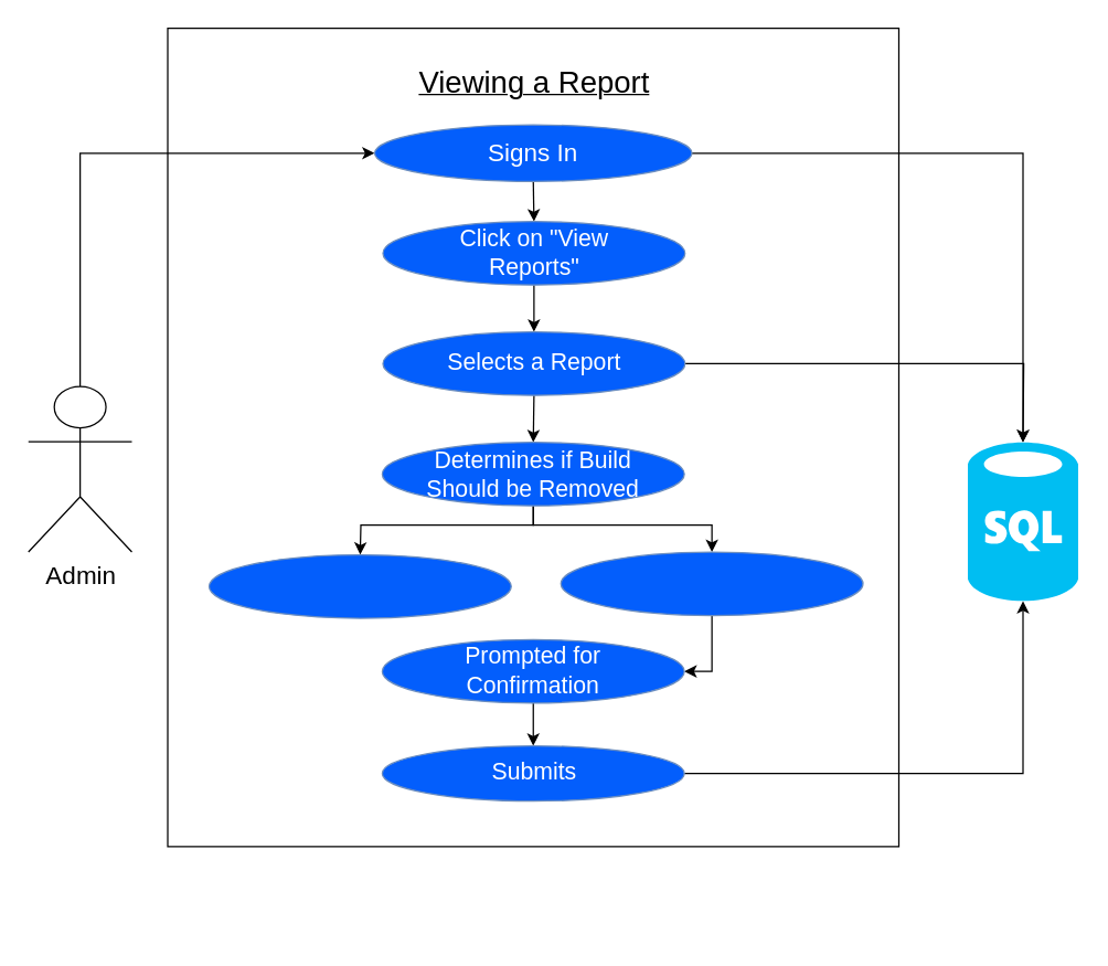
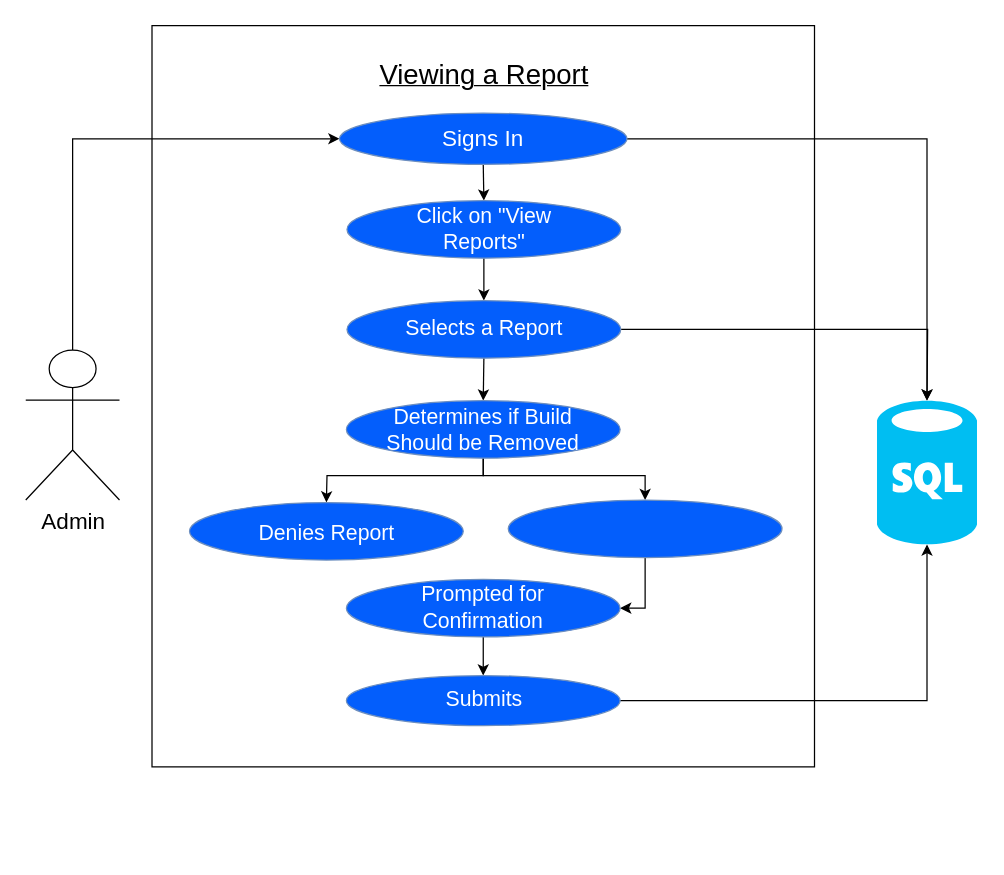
  <mxCell id="0" />
  <mxCell id="1" parent="0" />
  <mxCell id="2" value="" style="rounded=0;whiteSpace=wrap;html=1;" parent="1" vertex="1"><mxGeometry x="121" y="20" width="530" height="593" as="geometry" /></mxCell>
  <mxCell id="3" style="edgeStyle=orthogonalEdgeStyle;rounded=0;orthogonalLoop=1;jettySize=auto;html=1;exitX=0.5;exitY=0;exitDx=0;exitDy=0;exitPerimeter=0;entryX=0;entryY=0.5;entryDx=0;entryDy=0;" parent="1" source="4" target="8" edge="1"><mxGeometry relative="1" as="geometry" /></mxCell>
  <mxCell id="4" value="&lt;div style=&quot;font-size: 18px&quot;&gt;&lt;font style=&quot;font-size: 18px&quot;&gt;Admin&lt;/font&gt;&lt;/div&gt;" style="shape=umlActor;verticalLabelPosition=bottom;labelBackgroundColor=#ffffff;verticalAlign=top;html=1;outlineConnect=0;" parent="1" vertex="1"><mxGeometry x="20" y="279.5" width="75" height="120" as="geometry" /></mxCell>
  <mxCell id="5" value="&lt;u&gt;&lt;font style=&quot;font-size: 22px&quot;&gt;Viewing a Report&lt;br&gt;&lt;/font&gt;&lt;/u&gt;" style="text;html=1;strokeColor=none;fillColor=none;align=center;verticalAlign=middle;whiteSpace=wrap;rounded=0;" parent="1" vertex="1"><mxGeometry x="283.5" y="40" width="206" height="40" as="geometry" /></mxCell>
  <mxCell id="6" style="edgeStyle=orthogonalEdgeStyle;rounded=0;orthogonalLoop=1;jettySize=auto;html=1;exitX=1;exitY=0.5;exitDx=0;exitDy=0;entryX=0.5;entryY=0;entryDx=0;entryDy=0;entryPerimeter=0;" parent="1" source="8" target="10" edge="1"><mxGeometry relative="1" as="geometry" /></mxCell>
  <mxCell id="7" style="edgeStyle=orthogonalEdgeStyle;rounded=0;orthogonalLoop=1;jettySize=auto;html=1;exitX=0.5;exitY=1;exitDx=0;exitDy=0;entryX=0.5;entryY=0;entryDx=0;entryDy=0;" parent="1" source="8" target="12" edge="1"><mxGeometry relative="1" as="geometry" /></mxCell>
  <mxCell id="8" value="" style="ellipse;whiteSpace=wrap;html=1;fillColor=#035EFC;strokeColor=#6c8ebf;" parent="1" vertex="1"><mxGeometry x="271" y="90" width="230" height="41" as="geometry" /></mxCell>
  <mxCell id="9" value="&lt;font style=&quot;font-size: 18px&quot; color=&quot;#FFFFFF&quot;&gt;Signs In&lt;br&gt;&lt;/font&gt;" style="text;html=1;strokeColor=none;fillColor=none;align=center;verticalAlign=middle;whiteSpace=wrap;rounded=0;" parent="1" vertex="1"><mxGeometry x="346" y="95.5" width="80" height="30" as="geometry" /></mxCell>
  <mxCell id="10" value="" style="verticalLabelPosition=bottom;html=1;verticalAlign=top;align=center;strokeColor=none;fillColor=#00BEF2;shape=mxgraph.azure.sql_database;" parent="1" vertex="1"><mxGeometry x="701" y="320" width="80" height="115" as="geometry" /></mxCell>
  <mxCell id="11" style="edgeStyle=orthogonalEdgeStyle;rounded=0;orthogonalLoop=1;jettySize=auto;html=1;exitX=0.5;exitY=1;exitDx=0;exitDy=0;entryX=0.5;entryY=0;entryDx=0;entryDy=0;" parent="1" source="12" target="16" edge="1"><mxGeometry relative="1" as="geometry" /></mxCell>
  <mxCell id="12" value="" style="ellipse;whiteSpace=wrap;html=1;fillColor=#035EFC;strokeColor=#6c8ebf;" parent="1" vertex="1"><mxGeometry x="277" y="160" width="219" height="46" as="geometry" /></mxCell>
  <mxCell id="13" value="&lt;font style=&quot;font-size: 17px&quot; color=&quot;#FFFFFF&quot;&gt;Click on &quot;View Reports&quot;&lt;br&gt;&lt;/font&gt;" style="text;html=1;strokeColor=none;fillColor=none;align=center;verticalAlign=middle;whiteSpace=wrap;rounded=0;" parent="1" vertex="1"><mxGeometry x="296.5" y="168" width="180" height="30" as="geometry" /></mxCell>
  <mxCell id="14" style="edgeStyle=orthogonalEdgeStyle;rounded=0;orthogonalLoop=1;jettySize=auto;html=1;exitX=0.5;exitY=1;exitDx=0;exitDy=0;entryX=0.5;entryY=0;entryDx=0;entryDy=0;" parent="1" source="16" target="20" edge="1"><mxGeometry relative="1" as="geometry" /></mxCell>
  <mxCell id="15" style="edgeStyle=orthogonalEdgeStyle;rounded=0;orthogonalLoop=1;jettySize=auto;html=1;exitX=1;exitY=0.5;exitDx=0;exitDy=0;" parent="1" source="16" edge="1"><mxGeometry relative="1" as="geometry"><mxPoint x="741" y="320" as="targetPoint" /></mxGeometry></mxCell>
  <mxCell id="16" value="" style="ellipse;whiteSpace=wrap;html=1;fillColor=#035EFC;strokeColor=#6c8ebf;" parent="1" vertex="1"><mxGeometry x="277" y="240" width="219" height="46" as="geometry" /></mxCell>
  <mxCell id="17" value="&lt;font style=&quot;font-size: 17px&quot; color=&quot;#FFFFFF&quot;&gt;Selects a Report&lt;br&gt;&lt;/font&gt;" style="text;html=1;strokeColor=none;fillColor=none;align=center;verticalAlign=middle;whiteSpace=wrap;rounded=0;" parent="1" vertex="1"><mxGeometry x="296.5" y="248" width="180" height="30" as="geometry" /></mxCell>
  <mxCell id="18" style="edgeStyle=orthogonalEdgeStyle;rounded=0;orthogonalLoop=1;jettySize=auto;html=1;exitX=0.5;exitY=1;exitDx=0;exitDy=0;entryX=0.5;entryY=0;entryDx=0;entryDy=0;" parent="1" source="20" target="23" edge="1"><mxGeometry relative="1" as="geometry"><Array as="points"><mxPoint x="386" y="380" /><mxPoint x="516" y="380" /></Array></mxGeometry></mxCell>
  <mxCell id="19" style="edgeStyle=orthogonalEdgeStyle;rounded=0;orthogonalLoop=1;jettySize=auto;html=1;exitX=0.5;exitY=1;exitDx=0;exitDy=0;" edge="1" parent="1" source="20" target="34"><mxGeometry relative="1" as="geometry"><Array as="points"><mxPoint x="386" y="380" /><mxPoint x="261" y="380" /></Array></mxGeometry></mxCell>
  <mxCell id="20" value="" style="ellipse;whiteSpace=wrap;html=1;fillColor=#035EFC;strokeColor=#6c8ebf;" parent="1" vertex="1"><mxGeometry x="276.5" y="320" width="219" height="46" as="geometry" /></mxCell>
  <mxCell id="21" value="&lt;font style=&quot;font-size: 17px&quot; color=&quot;#FFFFFF&quot;&gt;Determines if Build Should be Removed&lt;br&gt;&lt;/font&gt;" style="text;html=1;strokeColor=none;fillColor=none;align=center;verticalAlign=middle;whiteSpace=wrap;rounded=0;" parent="1" vertex="1"><mxGeometry x="296" y="329" width="180" height="30" as="geometry" /></mxCell>
  <mxCell id="22" style="edgeStyle=orthogonalEdgeStyle;rounded=0;orthogonalLoop=1;jettySize=auto;html=1;exitX=0.5;exitY=1;exitDx=0;exitDy=0;entryX=1;entryY=0.5;entryDx=0;entryDy=0;" edge="1" parent="1" source="23" target="28"><mxGeometry relative="1" as="geometry" /></mxCell>
  <mxCell id="23" value="" style="ellipse;whiteSpace=wrap;html=1;fillColor=#035EFC;strokeColor=#6c8ebf;" parent="1" vertex="1"><mxGeometry x="406" y="399.5" width="219" height="46" as="geometry" /></mxCell>
  <mxCell id="24" style="edgeStyle=orthogonalEdgeStyle;rounded=0;orthogonalLoop=1;jettySize=auto;html=1;exitX=0.5;exitY=1;exitDx=0;exitDy=0;entryX=0.5;entryY=0;entryDx=0;entryDy=0;" parent="1" edge="1"><mxGeometry relative="1" as="geometry"><mxPoint x="386" y="509" as="sourcePoint" /></mxGeometry></mxCell>
  <mxCell id="25" style="edgeStyle=orthogonalEdgeStyle;rounded=0;orthogonalLoop=1;jettySize=auto;html=1;exitX=0.5;exitY=1;exitDx=0;exitDy=0;entryX=0.5;entryY=0;entryDx=0;entryDy=0;" parent="1" edge="1"><mxGeometry relative="1" as="geometry"><mxPoint x="386" y="586" as="sourcePoint" /></mxGeometry></mxCell>
  <mxCell id="26" style="edgeStyle=orthogonalEdgeStyle;rounded=0;orthogonalLoop=1;jettySize=auto;html=1;exitX=0.5;exitY=1;exitDx=0;exitDy=0;entryX=0.5;entryY=0;entryDx=0;entryDy=0;" parent="1" edge="1"><mxGeometry relative="1" as="geometry"><mxPoint x="386" y="656" as="sourcePoint" /></mxGeometry></mxCell>
  <mxCell id="27" style="edgeStyle=orthogonalEdgeStyle;rounded=0;orthogonalLoop=1;jettySize=auto;html=1;exitX=0.5;exitY=1;exitDx=0;exitDy=0;entryX=0.5;entryY=0;entryDx=0;entryDy=0;" parent="1" source="28" target="32" edge="1"><mxGeometry relative="1" as="geometry" /></mxCell>
  <mxCell id="28" value="" style="ellipse;whiteSpace=wrap;html=1;fillColor=#035EFC;strokeColor=#6c8ebf;" parent="1" vertex="1"><mxGeometry x="276.5" y="463" width="219" height="46" as="geometry" /></mxCell>
  <mxCell id="29" value="&lt;font style=&quot;font-size: 17px&quot; color=&quot;#FFFFFF&quot;&gt;Prompted for Confirmation&lt;br&gt;&lt;/font&gt;" style="text;html=1;strokeColor=none;fillColor=none;align=center;verticalAlign=middle;whiteSpace=wrap;rounded=0;" parent="1" vertex="1"><mxGeometry x="296" y="471" width="180" height="30" as="geometry" /></mxCell>
  <mxCell id="30" value="&lt;font style=&quot;font-size: 17px&quot; color=&quot;#FFFFFF&quot;&gt;Prompted for Confirmation&lt;br&gt;&lt;/font&gt;" style="text;html=1;strokeColor=none;fillColor=none;align=center;verticalAlign=middle;whiteSpace=wrap;rounded=0;" parent="1" vertex="1"><mxGeometry x="296" y="648" width="180" height="30" as="geometry" /></mxCell>
  <mxCell id="31" style="edgeStyle=orthogonalEdgeStyle;rounded=0;orthogonalLoop=1;jettySize=auto;html=1;exitX=1;exitY=0.5;exitDx=0;exitDy=0;entryX=0.5;entryY=1;entryDx=0;entryDy=0;entryPerimeter=0;" parent="1" source="32" target="10" edge="1"><mxGeometry relative="1" as="geometry" /></mxCell>
  <mxCell id="32" value="" style="ellipse;whiteSpace=wrap;html=1;fillColor=#035EFC;strokeColor=#6c8ebf;" parent="1" vertex="1"><mxGeometry x="276.5" y="540" width="219" height="40" as="geometry" /></mxCell>
  <mxCell id="33" value="&lt;font style=&quot;font-size: 17px&quot; color=&quot;#FFFFFF&quot;&gt;Submits&lt;br&gt;&lt;/font&gt;" style="text;html=1;strokeColor=none;fillColor=none;align=center;verticalAlign=middle;whiteSpace=wrap;rounded=0;" parent="1" vertex="1"><mxGeometry x="296.5" y="550" width="180" height="20" as="geometry" /></mxCell>
  <mxCell id="34" value="" style="ellipse;whiteSpace=wrap;html=1;fillColor=#035EFC;strokeColor=#6c8ebf;" vertex="1" parent="1"><mxGeometry x="151" y="401.5" width="219" height="46" as="geometry" /></mxCell>
+ <mxCell id="35" value="&lt;font style=&quot;font-size: 17px&quot; color=&quot;#FFFFFF&quot;&gt;Denies Report&lt;br&gt;&lt;/font&gt;" style="text;html=1;strokeColor=none;fillColor=none;align=center;verticalAlign=middle;whiteSpace=wrap;rounded=0;" vertex="1" parent="1"><mxGeometry x="170.5" y="411.5" width="180" height="30" as="geometry" /></mxCell>
